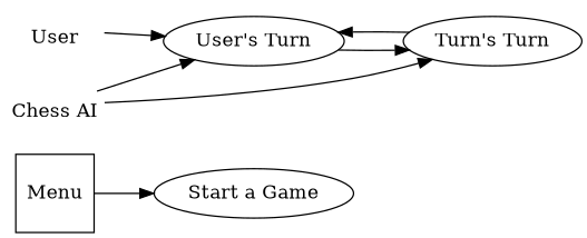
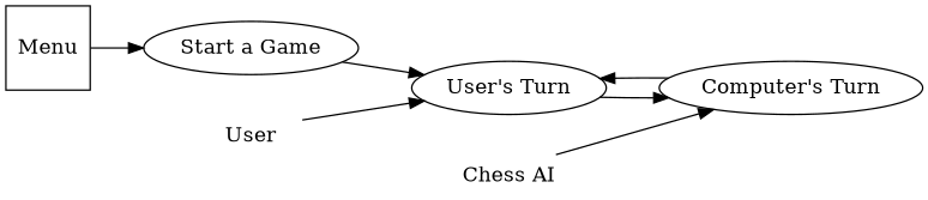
  digraph {
    rankdir=LR
    Menu [shape=square]
    "Start a Game"
    "User's Turn"
-   "Computer's Turn" [label="Turn's Turn"]
+   "Computer's Turn"
    n5 [color=white fixedsize=true label=User labelloc=b shape=ellipse width=1]
    n6 [color=white fixedsize=true label="Chess AI" labelloc=b shape=ellipse width=1]
    Menu -> "Start a Game"
-   n6 -> "User's Turn"
+   "Start a Game" -> "User's Turn"
    "User's Turn" -> "Computer's Turn"
    "Computer's Turn" -> "User's Turn"
    n5 -> "User's Turn"
    n6 -> "Computer's Turn"
  }
